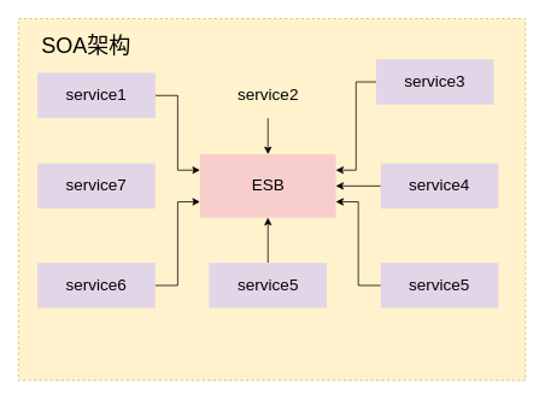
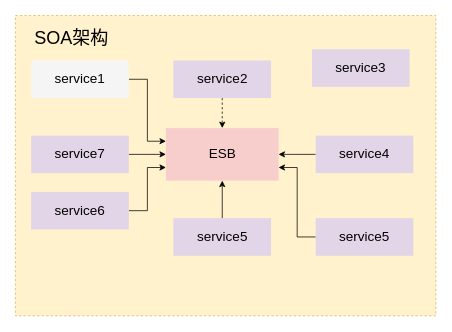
  <mxCell id="0" />
  <mxCell id="1" parent="0" />
  <mxCell id="2" value="" style="rounded=0;whiteSpace=wrap;html=1;fillColor=#fff2cc;strokeColor=#d6b656;dashed=1;" vertex="1" parent="1"><mxGeometry x="20" y="20" width="560" height="400" as="geometry" /></mxCell>
  <mxCell id="3" value="&lt;font style=&quot;font-size: 24px&quot;&gt;SOA架构&lt;/font&gt;" style="text;html=1;strokeColor=none;fillColor=none;align=center;verticalAlign=middle;whiteSpace=wrap;rounded=0;dashed=1;" vertex="1" parent="1"><mxGeometry x="30" y="30" width="130" height="40" as="geometry" /></mxCell>
  <mxCell id="4" value="&lt;font style=&quot;font-size: 18px&quot;&gt;ESB&lt;/font&gt;" style="rounded=0;whiteSpace=wrap;html=1;fillColor=#f8cecc;strokeColor=none;" vertex="1" parent="1"><mxGeometry x="220.5" y="170" width="150" height="70" as="geometry" /></mxCell>
- <mxCell id="5" style="edgeStyle=orthogonalEdgeStyle;rounded=0;orthogonalLoop=1;jettySize=auto;html=1;" edge="1" parent="1" source="6" target="4"><mxGeometry relative="1" as="geometry" /></mxCell>
- <mxCell id="6" value="&lt;font style=&quot;font-size: 18px&quot;&gt;service2&lt;/font&gt;" style="rounded=0;whiteSpace=wrap;html=1;fillColor=#fff2cc;strokeColor=none;" vertex="1" parent="1"><mxGeometry x="230.5" y="80" width="130" height="50" as="geometry" /></mxCell>
+ <mxCell id="5" style="edgeStyle=orthogonalEdgeStyle;rounded=0;orthogonalLoop=1;jettySize=auto;html=1;dashed=1;" edge="1" parent="1" source="6" target="4"><mxGeometry relative="1" as="geometry" /></mxCell>
+ <mxCell id="6" value="&lt;font style=&quot;font-size: 18px&quot;&gt;service2&lt;/font&gt;" style="rounded=0;whiteSpace=wrap;html=1;fillColor=#e1d5e7;strokeColor=none;" vertex="1" parent="1"><mxGeometry x="230.5" y="80" width="130" height="50" as="geometry" /></mxCell>
  <mxCell id="7" value="" style="edgeStyle=orthogonalEdgeStyle;rounded=0;orthogonalLoop=1;jettySize=auto;html=1;" edge="1" parent="1" source="8" target="4"><mxGeometry relative="1" as="geometry" /></mxCell>
  <mxCell id="8" value="&lt;font style=&quot;font-size: 18px&quot;&gt;service4&lt;/font&gt;" style="rounded=0;whiteSpace=wrap;html=1;fillColor=#e1d5e7;strokeColor=none;" vertex="1" parent="1"><mxGeometry x="420" y="180" width="130" height="50" as="geometry" /></mxCell>
  <mxCell id="9" value="" style="edgeStyle=orthogonalEdgeStyle;rounded=0;orthogonalLoop=1;jettySize=auto;html=1;" edge="1" parent="1" source="10" target="4"><mxGeometry relative="1" as="geometry" /></mxCell>
  <mxCell id="10" value="&lt;font style=&quot;font-size: 18px&quot;&gt;service5&lt;/font&gt;" style="rounded=0;whiteSpace=wrap;html=1;fillColor=#e1d5e7;strokeColor=none;" vertex="1" parent="1"><mxGeometry x="230.5" y="290" width="130" height="50" as="geometry" /></mxCell>
+ <mxCell id="11" value="" style="edgeStyle=orthogonalEdgeStyle;rounded=0;orthogonalLoop=1;jettySize=auto;html=1;" edge="1" parent="1" source="12" target="4"><mxGeometry relative="1" as="geometry" /></mxCell>
  <mxCell id="12" value="&lt;font style=&quot;font-size: 18px&quot;&gt;service7&lt;/font&gt;" style="rounded=0;whiteSpace=wrap;html=1;fillColor=#e1d5e7;strokeColor=none;" vertex="1" parent="1"><mxGeometry x="41" y="180" width="130" height="50" as="geometry" /></mxCell>
  <mxCell id="13" style="edgeStyle=orthogonalEdgeStyle;rounded=0;orthogonalLoop=1;jettySize=auto;html=1;entryX=0;entryY=0.25;entryDx=0;entryDy=0;" edge="1" parent="1" source="14" target="4"><mxGeometry relative="1" as="geometry" /></mxCell>
- <mxCell id="14" value="&lt;font style=&quot;font-size: 18px&quot;&gt;service1&lt;/font&gt;" style="rounded=0;whiteSpace=wrap;html=1;fillColor=#e1d5e7;strokeColor=none;" vertex="1" parent="1"><mxGeometry x="41" y="80" width="130" height="50" as="geometry" /></mxCell>
+ <mxCell id="14" value="&lt;font style=&quot;font-size: 18px&quot;&gt;service1&lt;/font&gt;" style="rounded=0;whiteSpace=wrap;html=1;fillColor=#f5f5f5;strokeColor=none;" vertex="1" parent="1"><mxGeometry x="41" y="80" width="130" height="50" as="geometry" /></mxCell>
  <mxCell id="15" value="" style="edgeStyle=orthogonalEdgeStyle;rounded=0;orthogonalLoop=1;jettySize=auto;html=1;entryX=0;entryY=0.75;entryDx=0;entryDy=0;" edge="1" parent="1" source="16" target="4"><mxGeometry relative="1" as="geometry" /></mxCell>
- <mxCell id="16" value="&lt;font style=&quot;font-size: 18px&quot;&gt;service6&lt;/font&gt;" style="rounded=0;whiteSpace=wrap;html=1;fillColor=#e1d5e7;strokeColor=none;" vertex="1" parent="1"><mxGeometry x="41" y="290" width="130" height="50" as="geometry" /></mxCell>
+ <mxCell id="16" value="&lt;font style=&quot;font-size: 18px&quot;&gt;service6&lt;/font&gt;" style="rounded=0;whiteSpace=wrap;html=1;fillColor=#e1d5e7;strokeColor=none;" vertex="1" parent="1"><mxGeometry x="41" y="255" width="130" height="50" as="geometry" /></mxCell>
  <mxCell id="17" value="" style="edgeStyle=orthogonalEdgeStyle;rounded=0;orthogonalLoop=1;jettySize=auto;html=1;entryX=1;entryY=0.75;entryDx=0;entryDy=0;" edge="1" parent="1" source="18" target="4"><mxGeometry relative="1" as="geometry" /></mxCell>
  <mxCell id="18" value="&lt;font style=&quot;font-size: 18px&quot;&gt;service5&lt;/font&gt;" style="rounded=0;whiteSpace=wrap;html=1;fillColor=#e1d5e7;strokeColor=none;" vertex="1" parent="1"><mxGeometry x="420" y="290" width="130" height="50" as="geometry" /></mxCell>
- <mxCell id="19" style="edgeStyle=orthogonalEdgeStyle;rounded=0;orthogonalLoop=1;jettySize=auto;html=1;entryX=1;entryY=0.25;entryDx=0;entryDy=0;" edge="1" parent="1" source="20" target="4"><mxGeometry relative="1" as="geometry" /></mxCell>
  <mxCell id="20" value="&lt;font style=&quot;font-size: 18px&quot;&gt;service3&lt;/font&gt;" style="rounded=0;whiteSpace=wrap;html=1;fillColor=#e1d5e7;strokeColor=none;" vertex="1" parent="1"><mxGeometry x="415" y="65" width="130" height="50" as="geometry" /></mxCell>
